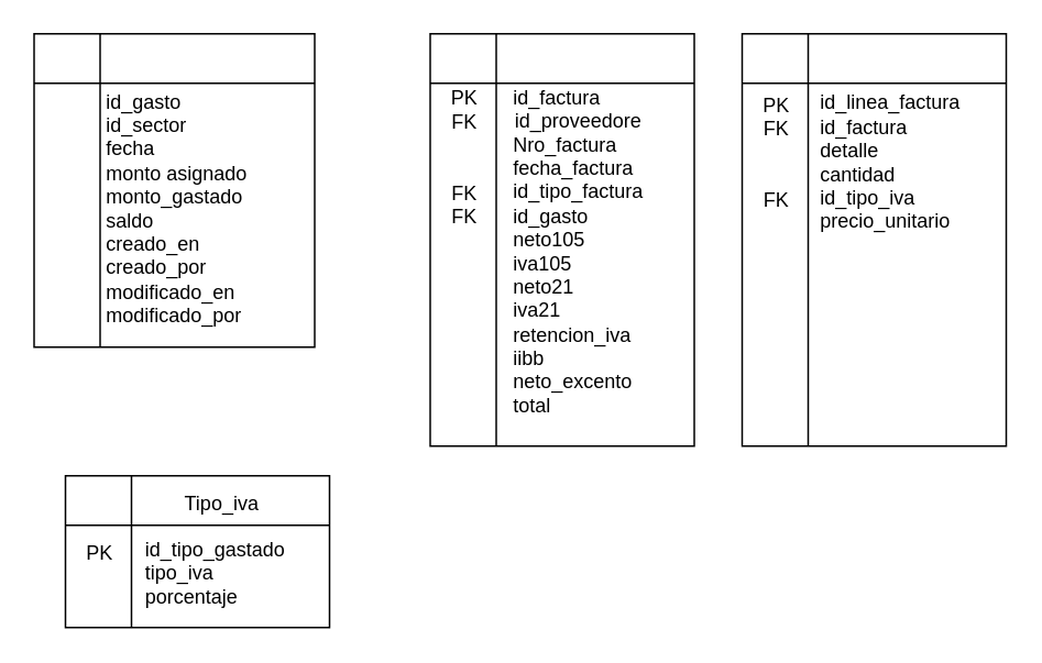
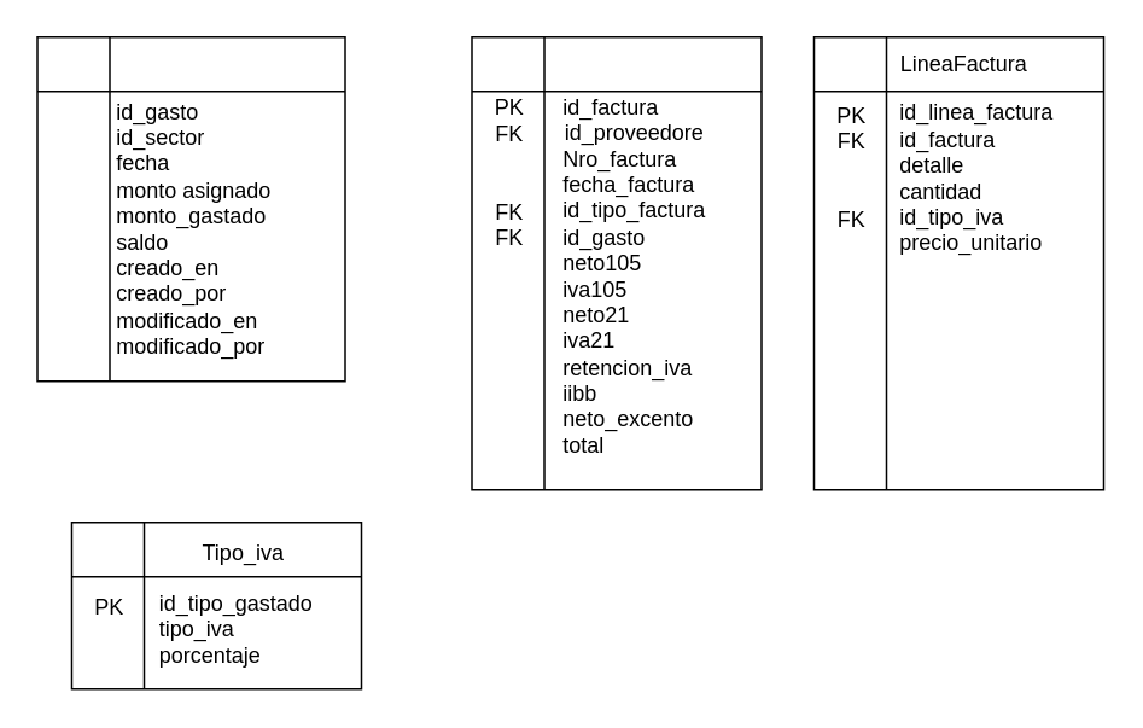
  <mxCell id="0" />
  <mxCell id="1" parent="0" />
  <mxCell id="2" value="" style="group" vertex="1" connectable="0" parent="1"><mxGeometry x="20" y="20" width="170" height="190" as="geometry" /></mxCell>
  <mxCell id="3" value="" style="shape=internalStorage;whiteSpace=wrap;html=1;backgroundOutline=1;dx=40;dy=30;" vertex="1" parent="2"><mxGeometry width="170" height="190" as="geometry" /></mxCell>
  <mxCell id="4" value="" style="group" vertex="1" connectable="0" parent="2"><mxGeometry x="2" y="31" width="140" height="150" as="geometry" /></mxCell>
  <mxCell id="5" value="id_gasto&lt;br&gt;id_sector&lt;br&gt;fecha&lt;br&gt;monto asignado&lt;br&gt;monto_gastado&lt;br&gt;saldo&lt;br&gt;creado_en&lt;br&gt;creado_por&lt;br&gt;modificado_en&lt;br&gt;modificado_por&lt;br&gt;" style="text;html=1;align=left;verticalAlign=middle;resizable=0;points=[];autosize=1;strokeColor=none;fillColor=none;" vertex="1" parent="4"><mxGeometry x="40" width="100" height="150" as="geometry" /></mxCell>
  <mxCell id="6" value="" style="group" vertex="1" connectable="0" parent="1"><mxGeometry x="251" y="20" width="169" height="250" as="geometry" /></mxCell>
  <mxCell id="7" value="" style="shape=internalStorage;whiteSpace=wrap;html=1;backgroundOutline=1;dx=40;dy=30;align=left;" vertex="1" parent="6"><mxGeometry x="9" width="160" height="250" as="geometry" /></mxCell>
  <mxCell id="8" value="&lt;div style=&quot;text-align: left;&quot;&gt;&lt;span style=&quot;background-color: initial;&quot;&gt;id_factura&lt;/span&gt;&lt;/div&gt;id_proveedore&lt;br&gt;&lt;div style=&quot;text-align: left;&quot;&gt;Nro_factura&lt;/div&gt;&lt;div style=&quot;text-align: left;&quot;&gt;fecha_factura&lt;br&gt;&lt;/div&gt;&lt;div style=&quot;text-align: left;&quot;&gt;id_&lt;span style=&quot;background-color: initial;&quot;&gt;tipo_factura&lt;/span&gt;&lt;/div&gt;&lt;div style=&quot;text-align: left;&quot;&gt;&lt;span style=&quot;background-color: initial;&quot;&gt;id_gasto&lt;/span&gt;&lt;/div&gt;&lt;div style=&quot;text-align: left;&quot;&gt;&lt;span style=&quot;background-color: initial;&quot;&gt;neto105&lt;/span&gt;&lt;/div&gt;&lt;div style=&quot;text-align: left;&quot;&gt;&lt;span style=&quot;background-color: initial;&quot;&gt;iva105&lt;/span&gt;&lt;/div&gt;&lt;div style=&quot;text-align: left;&quot;&gt;&lt;span style=&quot;background-color: initial;&quot;&gt;neto21&lt;/span&gt;&lt;/div&gt;&lt;div style=&quot;text-align: left;&quot;&gt;&lt;span style=&quot;background-color: initial;&quot;&gt;iva21&lt;/span&gt;&lt;/div&gt;&lt;div style=&quot;text-align: left;&quot;&gt;retencion_iva&lt;/div&gt;&lt;div style=&quot;text-align: left;&quot;&gt;iibb&lt;/div&gt;&lt;div style=&quot;text-align: left;&quot;&gt;neto_excento&lt;/div&gt;&lt;div style=&quot;text-align: left;&quot;&gt;total&lt;/div&gt;" style="text;html=1;strokeColor=none;fillColor=none;align=center;verticalAlign=middle;whiteSpace=wrap;rounded=0;" vertex="1" parent="6"><mxGeometry x="49" y="32" width="100" height="200" as="geometry" /></mxCell>
  <mxCell id="9" value="PK&lt;br&gt;FK&lt;br&gt;&lt;br&gt;&lt;br&gt;FK&lt;br&gt;FK" style="text;html=1;strokeColor=none;fillColor=none;align=center;verticalAlign=middle;whiteSpace=wrap;rounded=0;" vertex="1" parent="6"><mxGeometry y="60" width="60" height="30" as="geometry" /></mxCell>
  <mxCell id="10" value="" style="group" vertex="1" connectable="0" parent="1"><mxGeometry x="440" y="20" width="169" height="250" as="geometry" /></mxCell>
  <mxCell id="11" value="" style="shape=internalStorage;whiteSpace=wrap;html=1;backgroundOutline=1;dx=40;dy=30;align=left;" vertex="1" parent="10"><mxGeometry x="9" width="160" height="250" as="geometry" /></mxCell>
+ <mxCell id="12" value="LineaFactura" style="text;html=1;strokeColor=none;fillColor=none;align=center;verticalAlign=middle;whiteSpace=wrap;rounded=0;" vertex="1" parent="10"><mxGeometry x="62" width="60" height="30" as="geometry" /></mxCell>
  <mxCell id="13" value="&lt;div style=&quot;text-align: left;&quot;&gt;&lt;span style=&quot;background-color: initial;&quot;&gt;id_linea_factura&lt;/span&gt;&lt;/div&gt;&lt;div style=&quot;text-align: left;&quot;&gt;&lt;span style=&quot;background-color: initial;&quot;&gt;id_factura&lt;/span&gt;&lt;/div&gt;&lt;div style=&quot;text-align: left;&quot;&gt;detalle&lt;/div&gt;&lt;div style=&quot;text-align: left;&quot;&gt;cantidad&lt;br&gt;&lt;/div&gt;&lt;div style=&quot;text-align: left;&quot;&gt;id_tipo_iva&lt;/div&gt;&lt;div style=&quot;text-align: left;&quot;&gt;precio_unitario&lt;/div&gt;" style="text;html=1;strokeColor=none;fillColor=none;align=center;verticalAlign=middle;whiteSpace=wrap;rounded=0;" vertex="1" parent="10"><mxGeometry x="49" y="33" width="100" height="90" as="geometry" /></mxCell>
  <mxCell id="14" value="PK&lt;br&gt;FK&lt;br&gt;&lt;br&gt;&lt;br&gt;FK" style="text;html=1;strokeColor=none;fillColor=none;align=center;verticalAlign=middle;whiteSpace=wrap;rounded=0;" vertex="1" parent="10"><mxGeometry y="57" width="60" height="30" as="geometry" /></mxCell>
  <mxCell id="15" value="" style="group" vertex="1" connectable="0" parent="1"><mxGeometry x="30" y="288" width="169" height="92" as="geometry" /></mxCell>
  <mxCell id="16" value="" style="shape=internalStorage;whiteSpace=wrap;html=1;backgroundOutline=1;dx=40;dy=30;align=left;" vertex="1" parent="15"><mxGeometry x="9" width="160" height="92" as="geometry" /></mxCell>
  <mxCell id="17" value="Tipo_iva" style="text;html=1;strokeColor=none;fillColor=none;align=center;verticalAlign=middle;whiteSpace=wrap;rounded=0;" vertex="1" parent="15"><mxGeometry x="74" y="2" width="60" height="30" as="geometry" /></mxCell>
  <mxCell id="18" value="&lt;div style=&quot;text-align: left;&quot;&gt;id_tipo_gastado&lt;/div&gt;&lt;div style=&quot;text-align: left;&quot;&gt;&lt;span style=&quot;background-color: initial;&quot;&gt;tipo_iva&lt;/span&gt;&lt;/div&gt;&lt;div style=&quot;text-align: left;&quot;&gt;porcentaje&lt;br&gt;&lt;/div&gt;" style="text;html=1;strokeColor=none;fillColor=none;align=center;verticalAlign=middle;whiteSpace=wrap;rounded=0;" vertex="1" parent="15"><mxGeometry x="50" y="39" width="100" height="40" as="geometry" /></mxCell>
  <mxCell id="19" value="PK" style="text;html=1;strokeColor=none;fillColor=none;align=center;verticalAlign=middle;whiteSpace=wrap;rounded=0;" vertex="1" parent="15"><mxGeometry y="32" width="60" height="30" as="geometry" /></mxCell>
